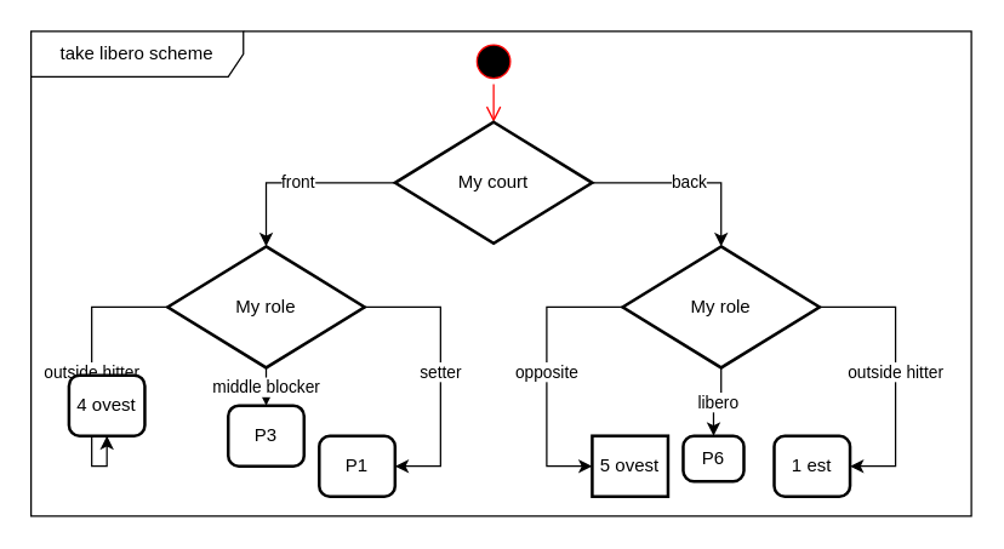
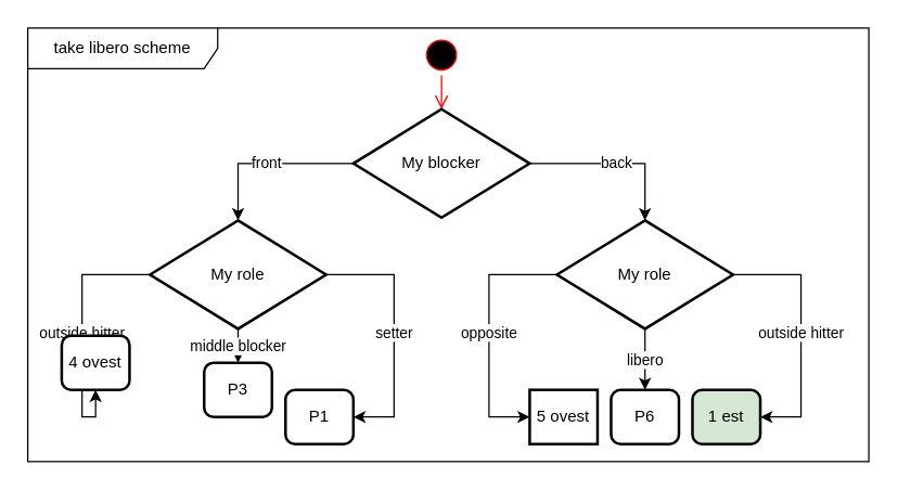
  <mxCell id="0" />
  <mxCell id="1" parent="0" />
  <mxCell id="2" value="take libero scheme" style="shape=umlFrame;whiteSpace=wrap;html=1;width=140;height=30;" parent="1" vertex="1"><mxGeometry x="20" y="20" width="620" height="320" as="geometry" /></mxCell>
  <mxCell id="3" value="My role" style="strokeWidth=2;html=1;shape=mxgraph.flowchart.decision;whiteSpace=wrap;" parent="1" vertex="1"><mxGeometry x="110" y="162" width="130" height="80" as="geometry" /></mxCell>
  <mxCell id="4" value="middle blocker" style="endArrow=classic;html=1;rounded=0;edgeStyle=orthogonalEdgeStyle;" parent="1" source="3" target="10" edge="1"><mxGeometry width="50" height="50" relative="1" as="geometry"><mxPoint x="20" y="762" as="sourcePoint" /><mxPoint x="333" y="262" as="targetPoint" /></mxGeometry></mxCell>
  <mxCell id="5" value="setter" style="endArrow=classic;html=1;edgeStyle=orthogonalEdgeStyle;rounded=0;" parent="1" source="3" target="11" edge="1"><mxGeometry width="50" height="50" relative="1" as="geometry"><mxPoint x="10" y="762" as="sourcePoint" /><mxPoint x="23" y="262" as="targetPoint" /><Array as="points"><mxPoint x="290" y="202" /><mxPoint x="290" y="307" /></Array></mxGeometry></mxCell>
  <mxCell id="6" value="" style="ellipse;html=1;shape=startState;fillColor=#000000;strokeColor=#ff0000;" parent="1" vertex="1"><mxGeometry x="310" y="25" width="30" height="30" as="geometry" /></mxCell>
  <mxCell id="7" value="" style="edgeStyle=orthogonalEdgeStyle;html=1;verticalAlign=bottom;endArrow=open;endSize=8;strokeColor=#ff0000;rounded=0;" parent="1" source="6" target="12" edge="1"><mxGeometry relative="1" as="geometry"><mxPoint x="370" y="305" as="targetPoint" /></mxGeometry></mxCell>
  <mxCell id="8" value="outside hitter" style="endArrow=classic;html=1;edgeStyle=orthogonalEdgeStyle;rounded=0;" parent="1" source="3" target="9" edge="1"><mxGeometry width="50" height="50" relative="1" as="geometry"><mxPoint x="127" y="342" as="sourcePoint" /><mxPoint x="40" y="402" as="targetPoint" /><Array as="points"><mxPoint x="60" y="202" /><mxPoint x="60" y="307" /></Array></mxGeometry></mxCell>
  <mxCell id="9" value="4 ovest" style="rounded=1;whiteSpace=wrap;html=1;absoluteArcSize=1;arcSize=14;strokeWidth=2;" parent="1" vertex="1"><mxGeometry x="45" y="247" width="50" height="40" as="geometry" /></mxCell>
  <mxCell id="10" value="P3" style="rounded=1;whiteSpace=wrap;html=1;absoluteArcSize=1;arcSize=14;strokeWidth=2;" parent="1" vertex="1"><mxGeometry x="150" y="267" width="50" height="40" as="geometry" /></mxCell>
  <mxCell id="11" value="P1" style="rounded=1;whiteSpace=wrap;html=1;absoluteArcSize=1;arcSize=14;strokeWidth=2;" parent="1" vertex="1"><mxGeometry x="210" y="287" width="50" height="40" as="geometry" /></mxCell>
- <mxCell id="12" value="My court" style="strokeWidth=2;html=1;shape=mxgraph.flowchart.decision;whiteSpace=wrap;" parent="1" vertex="1"><mxGeometry x="260" y="80" width="130" height="80" as="geometry" /></mxCell>
+ <mxCell id="12" value="My blocker" style="strokeWidth=2;html=1;shape=mxgraph.flowchart.decision;whiteSpace=wrap;" parent="1" vertex="1"><mxGeometry x="260" y="80" width="130" height="80" as="geometry" /></mxCell>
  <mxCell id="13" value="front" style="endArrow=classic;html=1;rounded=0;edgeStyle=orthogonalEdgeStyle;" parent="1" source="12" target="3" edge="1"><mxGeometry width="50" height="50" relative="1" as="geometry"><mxPoint x="-250" y="750" as="sourcePoint" /><mxPoint x="-200" y="700" as="targetPoint" /></mxGeometry></mxCell>
  <mxCell id="14" value="My role" style="strokeWidth=2;html=1;shape=mxgraph.flowchart.decision;whiteSpace=wrap;" parent="1" vertex="1"><mxGeometry x="410" y="162" width="130" height="80" as="geometry" /></mxCell>
  <mxCell id="15" value="outside hitter" style="endArrow=classic;html=1;edgeStyle=orthogonalEdgeStyle;rounded=0;" parent="1" source="14" target="20" edge="1"><mxGeometry width="50" height="50" relative="1" as="geometry"><mxPoint x="427" y="362" as="sourcePoint" /><mxPoint x="340" y="422" as="targetPoint" /><Array as="points"><mxPoint x="590" y="202" /><mxPoint x="590" y="307" /></Array></mxGeometry></mxCell>
  <mxCell id="16" value="opposite" style="endArrow=classic;html=1;edgeStyle=orthogonalEdgeStyle;rounded=0;" parent="1" source="14" target="18" edge="1"><mxGeometry width="50" height="50" relative="1" as="geometry"><mxPoint x="637" y="392" as="sourcePoint" /><mxPoint x="630" y="352" as="targetPoint" /><Array as="points"><mxPoint x="360" y="202" /><mxPoint x="360" y="307" /></Array></mxGeometry></mxCell>
  <mxCell id="17" value="libero" style="endArrow=classic;html=1;edgeStyle=orthogonalEdgeStyle;rounded=0;" parent="1" source="14" target="19" edge="1"><mxGeometry width="50" height="50" relative="1" as="geometry"><mxPoint x="787" y="352" as="sourcePoint" /><mxPoint x="700" y="412" as="targetPoint" /></mxGeometry></mxCell>
  <mxCell id="18" value="5 ovest" style="whiteSpace=wrap;html=1;absoluteArcSize=1;arcSize=14;strokeWidth=2;rounded=0;" parent="1" vertex="1"><mxGeometry x="390" y="287" width="50" height="40" as="geometry" /></mxCell>
- <mxCell id="19" value="P6" style="rounded=1;whiteSpace=wrap;html=1;absoluteArcSize=1;arcSize=14;strokeWidth=2;" parent="1" vertex="1"><mxGeometry x="450" y="287" width="40" height="30" as="geometry" /></mxCell>
- <mxCell id="20" value="1 est" style="rounded=1;whiteSpace=wrap;html=1;absoluteArcSize=1;arcSize=14;strokeWidth=2;" parent="1" vertex="1"><mxGeometry x="510" y="287" width="50" height="40" as="geometry" /></mxCell>
+ <mxCell id="19" value="P6" style="rounded=1;whiteSpace=wrap;html=1;absoluteArcSize=1;arcSize=14;strokeWidth=2;" parent="1" vertex="1"><mxGeometry x="450" y="287" width="50" height="40" as="geometry" /></mxCell>
+ <mxCell id="20" value="1 est" style="rounded=1;whiteSpace=wrap;html=1;absoluteArcSize=1;arcSize=14;strokeWidth=2;fillColor=#d5e8d4;" parent="1" vertex="1"><mxGeometry x="510" y="287" width="50" height="40" as="geometry" /></mxCell>
  <mxCell id="21" value="back" style="endArrow=classic;html=1;rounded=0;edgeStyle=orthogonalEdgeStyle;" parent="1" source="12" target="14" edge="1"><mxGeometry width="50" height="50" relative="1" as="geometry"><mxPoint x="-250" y="750" as="sourcePoint" /><mxPoint x="-200" y="700" as="targetPoint" /></mxGeometry></mxCell>
